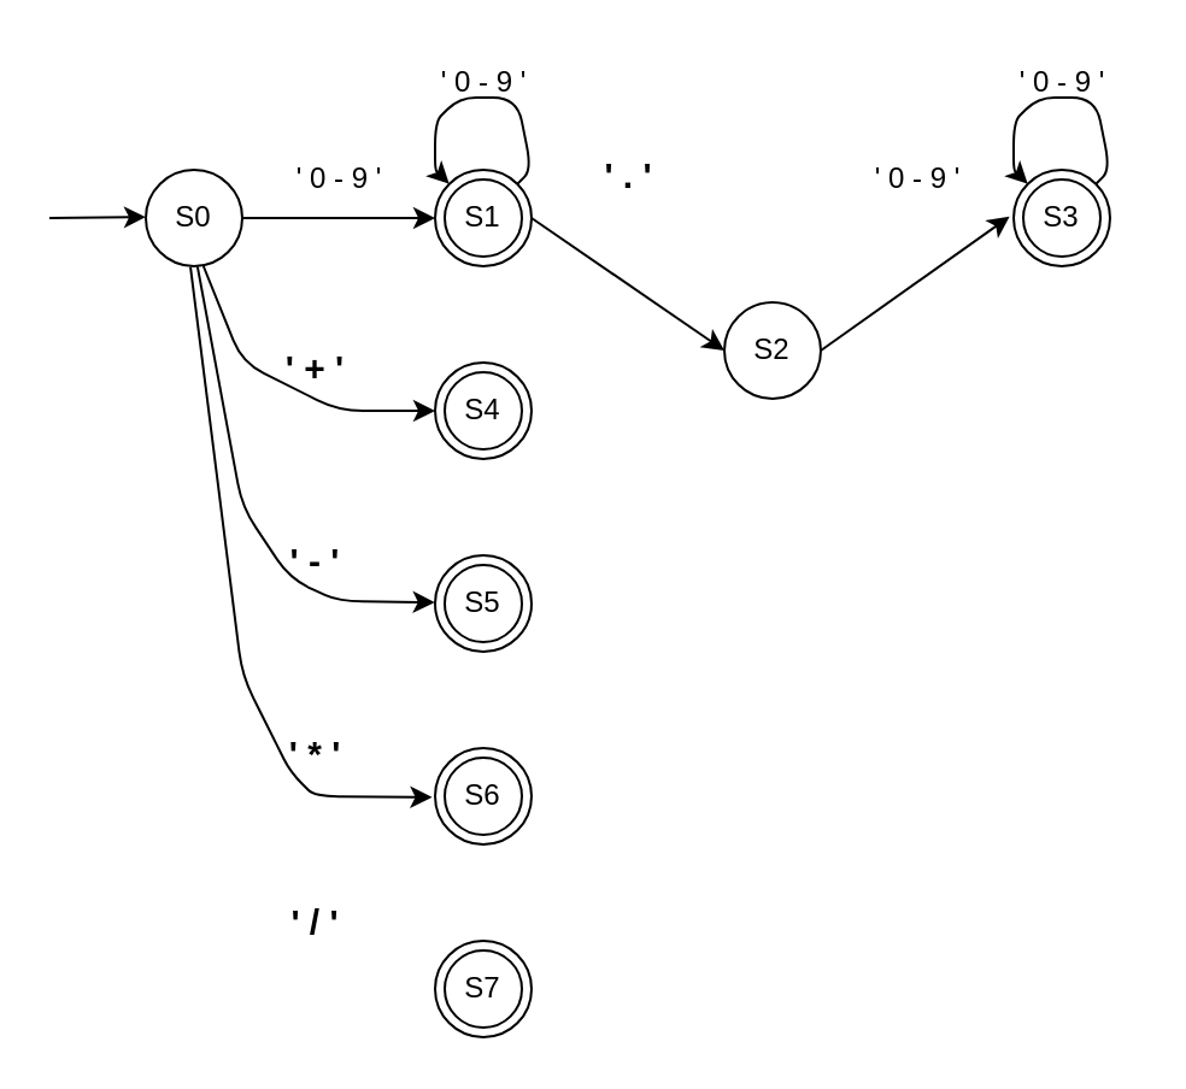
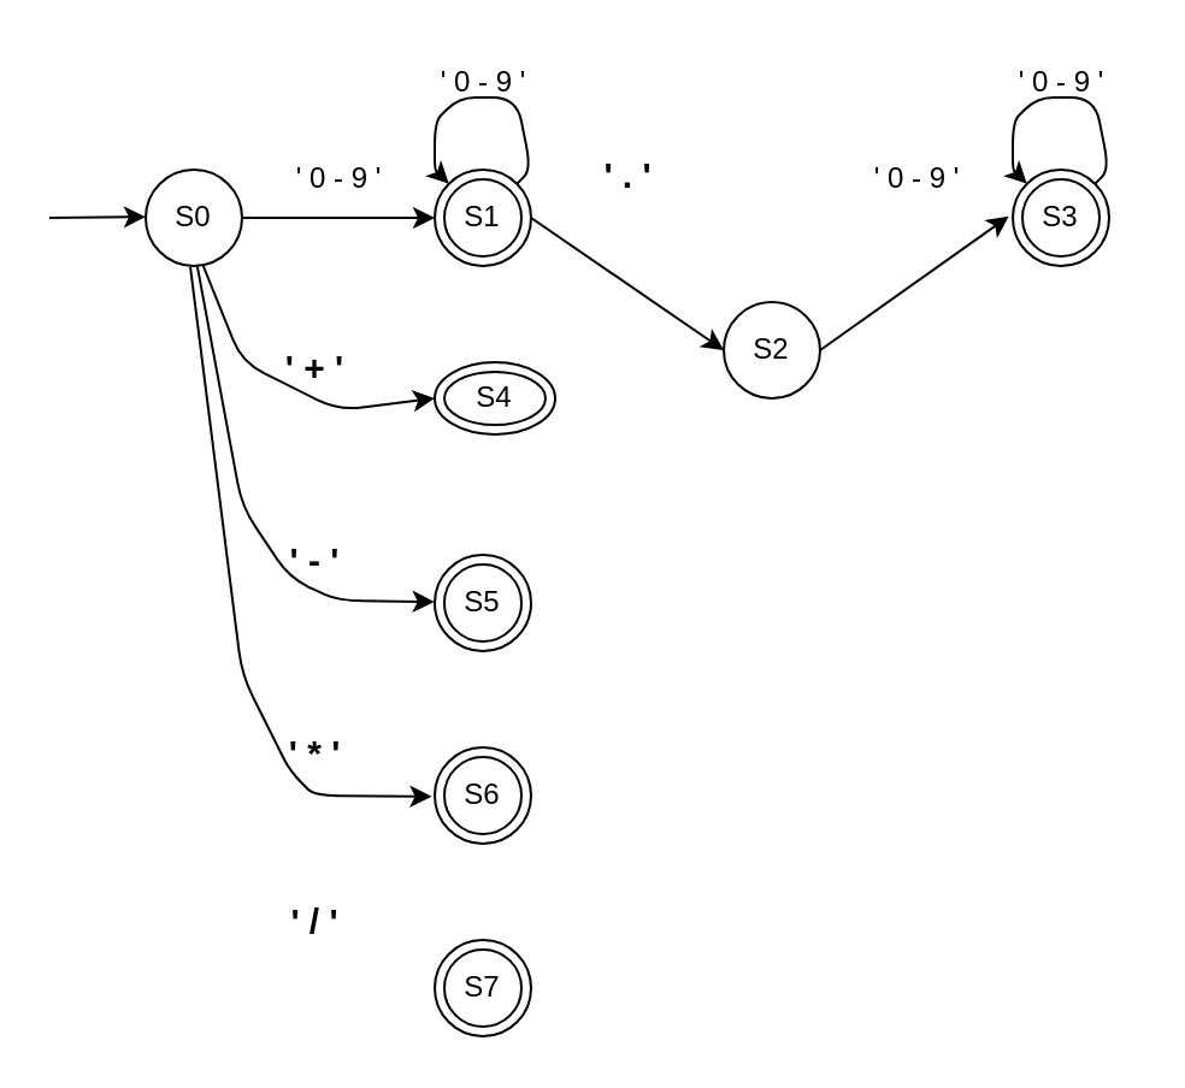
  <mxCell id="0" />
  <mxCell id="1" parent="0" />
  <mxCell id="2" value="S0" style="ellipse;whiteSpace=wrap;html=1;aspect=fixed;" parent="1" vertex="1"><mxGeometry x="60" y="70" width="40" height="40" as="geometry" /></mxCell>
  <mxCell id="3" value="S2" style="ellipse;whiteSpace=wrap;html=1;aspect=fixed;" parent="1" vertex="1"><mxGeometry x="300" y="125" width="40" height="40" as="geometry" /></mxCell>
  <mxCell id="4" value="S1" style="ellipse;shape=doubleEllipse;whiteSpace=wrap;html=1;aspect=fixed;" parent="1" vertex="1"><mxGeometry x="180" y="70" width="40" height="40" as="geometry" /></mxCell>
  <mxCell id="5" value="S3" style="ellipse;shape=doubleEllipse;whiteSpace=wrap;html=1;aspect=fixed;" parent="1" vertex="1"><mxGeometry x="420" y="70" width="40" height="40" as="geometry" /></mxCell>
- <mxCell id="6" value="S4" style="ellipse;shape=doubleEllipse;whiteSpace=wrap;html=1;aspect=fixed;" parent="1" vertex="1"><mxGeometry x="180" y="150" width="40" height="40" as="geometry" /></mxCell>
+ <mxCell id="6" value="S4" style="ellipse;shape=doubleEllipse;whiteSpace=wrap;html=1;aspect=fixed;" parent="1" vertex="1"><mxGeometry x="180" y="150" width="50" height="30" as="geometry" /></mxCell>
  <mxCell id="7" value="S5" style="ellipse;shape=doubleEllipse;whiteSpace=wrap;html=1;aspect=fixed;" parent="1" vertex="1"><mxGeometry x="180" y="230" width="40" height="40" as="geometry" /></mxCell>
  <mxCell id="8" value="S6" style="ellipse;shape=doubleEllipse;whiteSpace=wrap;html=1;aspect=fixed;" parent="1" vertex="1"><mxGeometry x="180" y="310" width="40" height="40" as="geometry" /></mxCell>
  <mxCell id="9" value="S7" style="ellipse;shape=doubleEllipse;whiteSpace=wrap;html=1;aspect=fixed;" parent="1" vertex="1"><mxGeometry x="180" y="390" width="40" height="40" as="geometry" /></mxCell>
  <mxCell id="10" value="" style="endArrow=classic;html=1;" parent="1" edge="1"><mxGeometry width="50" height="50" relative="1" as="geometry"><mxPoint x="20" y="90" as="sourcePoint" /><mxPoint x="60" y="89.58" as="targetPoint" /></mxGeometry></mxCell>
  <mxCell id="11" value="" style="endArrow=classic;html=1;entryX=0;entryY=0.5;entryDx=0;entryDy=0;exitX=1;exitY=0.5;exitDx=0;exitDy=0;" parent="1" source="2" target="4" edge="1"><mxGeometry width="50" height="50" relative="1" as="geometry"><mxPoint x="110" y="90" as="sourcePoint" /><mxPoint x="150" y="89.58" as="targetPoint" /></mxGeometry></mxCell>
  <mxCell id="12" value="" style="endArrow=classic;html=1;exitX=1;exitY=0.5;exitDx=0;exitDy=0;entryX=0;entryY=0.5;entryDx=0;entryDy=0;" parent="1" source="4" target="3" edge="1"><mxGeometry width="50" height="50" relative="1" as="geometry"><mxPoint x="230" y="90" as="sourcePoint" /><mxPoint x="270" y="89.58" as="targetPoint" /></mxGeometry></mxCell>
  <mxCell id="13" value="" style="endArrow=classic;html=1;exitX=1;exitY=0.5;exitDx=0;exitDy=0;entryX=-0.042;entryY=0.484;entryDx=0;entryDy=0;entryPerimeter=0;" parent="1" source="3" target="5" edge="1"><mxGeometry width="50" height="50" relative="1" as="geometry"><mxPoint x="354" y="90" as="sourcePoint" /><mxPoint x="394" y="89.58" as="targetPoint" /></mxGeometry></mxCell>
  <mxCell id="14" value="" style="endArrow=classic;html=1;" parent="1" source="5" target="5" edge="1"><mxGeometry width="50" height="50" relative="1" as="geometry"><mxPoint x="440" y="60" as="sourcePoint" /><mxPoint x="420" y="50" as="targetPoint" /><Array as="points"><mxPoint x="460" y="70" /><mxPoint x="454" y="40" /><mxPoint x="430" y="40" /><mxPoint x="420" y="50" /><mxPoint x="420" y="70" /></Array></mxGeometry></mxCell>
  <mxCell id="15" value="" style="endArrow=classic;html=1;" parent="1" edge="1"><mxGeometry width="50" height="50" relative="1" as="geometry"><mxPoint x="214.14" y="75.86" as="sourcePoint" /><mxPoint x="185.856" y="75.86" as="targetPoint" /><Array as="points"><mxPoint x="219.998" y="70.002" /><mxPoint x="213.998" y="40.002" /><mxPoint x="189.998" y="40.002" /><mxPoint x="179.998" y="50.002" /><mxPoint x="179.998" y="70.002" /></Array></mxGeometry></mxCell>
  <mxCell id="16" value="" style="endArrow=classic;html=1;exitX=0.598;exitY=1;exitDx=0;exitDy=0;exitPerimeter=0;entryX=0;entryY=0.5;entryDx=0;entryDy=0;" parent="1" source="2" target="6" edge="1"><mxGeometry width="50" height="50" relative="1" as="geometry"><mxPoint x="80" y="170" as="sourcePoint" /><mxPoint x="170" y="210" as="targetPoint" /><Array as="points"><mxPoint x="100" y="150" /><mxPoint x="140" y="170" /></Array></mxGeometry></mxCell>
  <mxCell id="17" value="" style="endArrow=classic;html=1;entryX=-0.004;entryY=0.488;entryDx=0;entryDy=0;entryPerimeter=0;exitX=0.536;exitY=1.004;exitDx=0;exitDy=0;exitPerimeter=0;" parent="1" source="2" target="7" edge="1"><mxGeometry width="50" height="50" relative="1" as="geometry"><mxPoint x="78" y="110" as="sourcePoint" /><mxPoint x="143.88" y="270.6" as="targetPoint" /><Array as="points"><mxPoint x="100" y="210" /><mxPoint x="120" y="240" /><mxPoint x="140" y="249" /></Array></mxGeometry></mxCell>
  <mxCell id="18" value="" style="endArrow=classic;html=1;exitX=0.463;exitY=1.007;exitDx=0;exitDy=0;exitPerimeter=0;entryX=-0.031;entryY=0.51;entryDx=0;entryDy=0;entryPerimeter=0;" parent="1" source="2" target="8" edge="1"><mxGeometry width="50" height="50" relative="1" as="geometry"><mxPoint x="70" y="180" as="sourcePoint" /><mxPoint x="170.4" y="359.4" as="targetPoint" /><Array as="points"><mxPoint x="100" y="280" /><mxPoint x="110" y="300" /><mxPoint x="120" y="320" /><mxPoint x="130" y="330" /></Array></mxGeometry></mxCell>
  <mxCell id="19" value="&lt;font style=&quot;font-weight: normal ; font-size: 12px&quot;&gt;' 0 - 9 '&lt;/font&gt;" style="text;strokeColor=none;fillColor=none;html=1;fontSize=24;fontStyle=1;verticalAlign=middle;align=center;" parent="1" vertex="1"><mxGeometry x="110" y="60" width="60" height="20" as="geometry" /></mxCell>
  <mxCell id="20" value="&lt;font style=&quot;font-weight: normal ; font-size: 12px&quot;&gt;' 0 - 9 '&lt;/font&gt;" style="text;strokeColor=none;fillColor=none;html=1;fontSize=24;fontStyle=1;verticalAlign=middle;align=center;" parent="1" vertex="1"><mxGeometry x="170" y="20" width="60" height="20" as="geometry" /></mxCell>
  <mxCell id="21" value="&lt;font style=&quot;font-weight: normal ; font-size: 12px&quot;&gt;' 0 - 9 '&lt;/font&gt;" style="text;strokeColor=none;fillColor=none;html=1;fontSize=24;fontStyle=1;verticalAlign=middle;align=center;" parent="1" vertex="1"><mxGeometry x="350" y="60" width="60" height="20" as="geometry" /></mxCell>
  <mxCell id="22" value="&lt;font style=&quot;font-weight: normal ; font-size: 12px&quot;&gt;' 0 - 9 '&lt;/font&gt;" style="text;strokeColor=none;fillColor=none;html=1;fontSize=24;fontStyle=1;verticalAlign=middle;align=center;" parent="1" vertex="1"><mxGeometry x="410" y="20" width="60" height="20" as="geometry" /></mxCell>
  <mxCell id="23" value="&lt;font style=&quot;font-size: 15px&quot;&gt;' . '&lt;/font&gt;" style="text;strokeColor=none;fillColor=none;html=1;fontSize=24;fontStyle=1;verticalAlign=middle;align=center;" parent="1" vertex="1"><mxGeometry x="240" y="60" width="40" height="20" as="geometry" /></mxCell>
  <mxCell id="24" value="&lt;font style=&quot;font-size: 15px&quot;&gt;' + '&lt;/font&gt;" style="text;strokeColor=none;fillColor=none;html=1;fontSize=24;fontStyle=1;verticalAlign=middle;align=center;" parent="1" vertex="1"><mxGeometry x="110" y="140" width="40" height="20" as="geometry" /></mxCell>
  <mxCell id="25" value="&lt;font style=&quot;font-size: 15px&quot;&gt;' - '&lt;/font&gt;" style="text;strokeColor=none;fillColor=none;html=1;fontSize=24;fontStyle=1;verticalAlign=middle;align=center;" parent="1" vertex="1"><mxGeometry x="110" y="220" width="40" height="20" as="geometry" /></mxCell>
  <mxCell id="26" value="&lt;font style=&quot;font-size: 15px&quot;&gt;' * '&lt;/font&gt;" style="text;strokeColor=none;fillColor=none;html=1;fontSize=24;fontStyle=1;verticalAlign=middle;align=center;" parent="1" vertex="1"><mxGeometry x="110" y="300" width="40" height="20" as="geometry" /></mxCell>
  <mxCell id="27" value="&lt;font style=&quot;font-size: 15px&quot;&gt;' / '&lt;/font&gt;" style="text;strokeColor=none;fillColor=none;html=1;fontSize=24;fontStyle=1;verticalAlign=middle;align=center;" parent="1" vertex="1"><mxGeometry x="110" y="370" width="40" height="20" as="geometry" /></mxCell>
